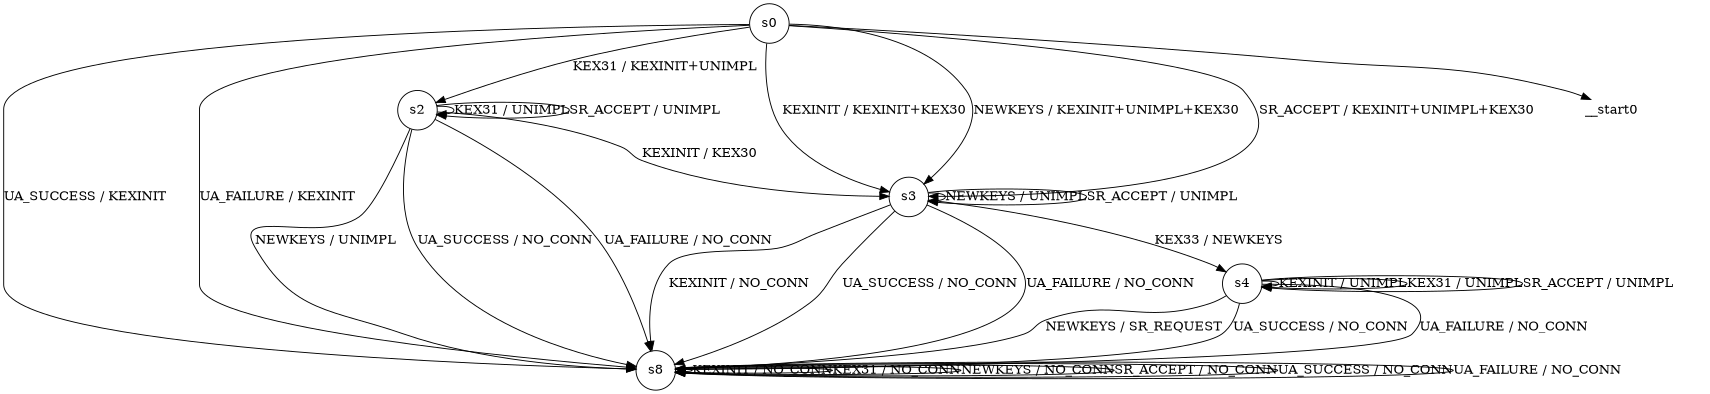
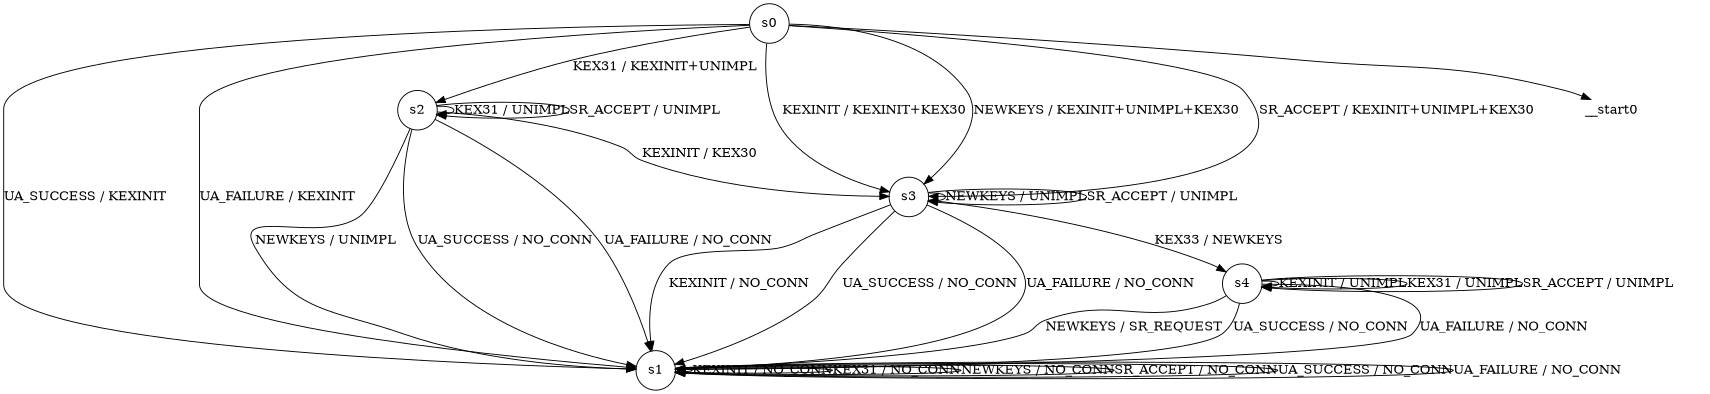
  digraph {
    node [shape=circle]
    n1 [label=s0]
-   n2 [label=s8]
+   n2 [label=s1]
    n3 [label=s2]
    n4 [label=s3]
    __start0 [height=0 shape=none width=0]
    n6 [label=s4]
    n1 -> n2 [label="UA_SUCCESS / KEXINIT"]
    n1 -> n2 [label="UA_FAILURE / KEXINIT"]
    n1 -> n3 [label="KEX31 / KEXINIT+UNIMPL"]
    n1 -> n4 [label="KEXINIT / KEXINIT+KEX30"]
    n1 -> n4 [label="NEWKEYS / KEXINIT+UNIMPL+KEX30"]
    n1 -> n4 [label="SR_ACCEPT / KEXINIT+UNIMPL+KEX30"]
    n1 -> __start0
    n2 -> n2 [label="KEXINIT / NO_CONN"]
    n2 -> n2 [label="KEX31 / NO_CONN"]
    n2 -> n2 [label="NEWKEYS / NO_CONN"]
    n2 -> n2 [label="SR_ACCEPT / NO_CONN"]
    n2 -> n2 [label="UA_SUCCESS / NO_CONN"]
    n2 -> n2 [label="UA_FAILURE / NO_CONN"]
    n3 -> n2 [label="NEWKEYS / UNIMPL"]
    n3 -> n2 [label="UA_SUCCESS / NO_CONN"]
    n3 -> n2 [label="UA_FAILURE / NO_CONN"]
    n3 -> n3 [label="KEX31 / UNIMPL"]
    n3 -> n3 [label="SR_ACCEPT / UNIMPL"]
    n3 -> n4 [label="KEXINIT / KEX30"]
    n4 -> n2 [label="KEXINIT / NO_CONN"]
    n4 -> n2 [label="UA_SUCCESS / NO_CONN"]
    n4 -> n2 [label="UA_FAILURE / NO_CONN"]
    n4 -> n4 [label="NEWKEYS / UNIMPL"]
    n4 -> n4 [label="SR_ACCEPT / UNIMPL"]
    n4 -> n6 [label="KEX33 / NEWKEYS"]
    n6 -> n2 [label="NEWKEYS / SR_REQUEST"]
    n6 -> n2 [label="UA_SUCCESS / NO_CONN"]
    n6 -> n2 [label="UA_FAILURE / NO_CONN"]
    n6 -> n6 [label="KEXINIT / UNIMPL"]
    n6 -> n6 [label="KEX31 / UNIMPL"]
    n6 -> n6 [label="SR_ACCEPT / UNIMPL"]
  }
